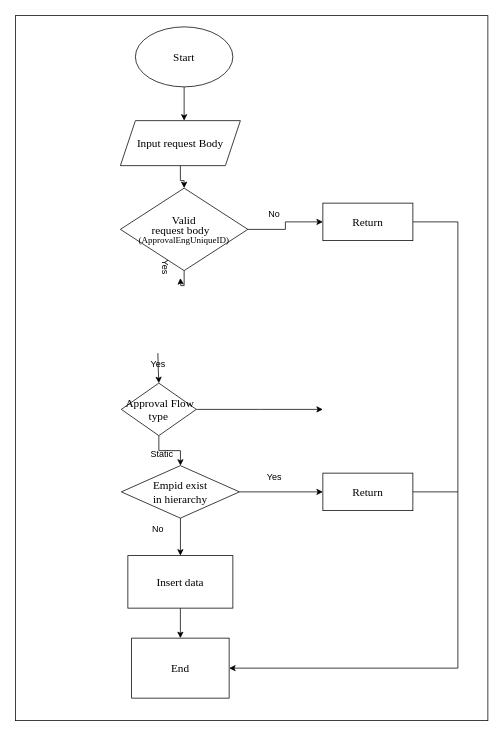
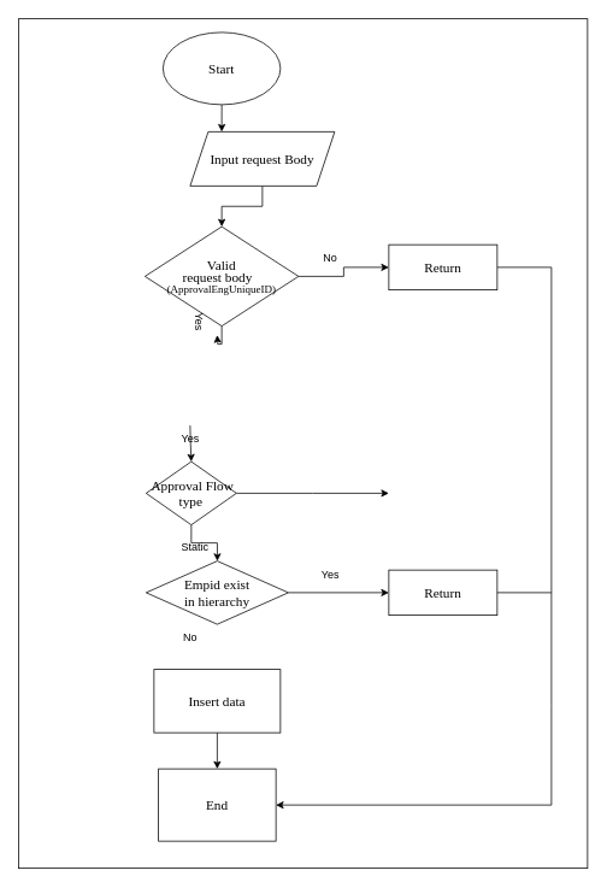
  <mxCell id="0" />
  <mxCell id="1" parent="0" />
  <mxCell id="2" value="" style="rounded=0;whiteSpace=wrap;html=1;" parent="1" vertex="1"><mxGeometry x="20" y="20" width="630" height="940" as="geometry" /></mxCell>
  <mxCell id="3" value="" style="edgeStyle=orthogonalEdgeStyle;rounded=0;orthogonalLoop=1;jettySize=auto;html=1;" parent="1" source="4" target="6" edge="1"><mxGeometry relative="1" as="geometry"><Array as="points"><mxPoint x="245" y="160" /><mxPoint x="245" y="160" /></Array></mxGeometry></mxCell>
  <mxCell id="4" value="&lt;font style=&quot;font-size: 15px;&quot; face=&quot;Times New Roman&quot;&gt;Start&lt;/font&gt;" style="ellipse;whiteSpace=wrap;html=1;align=center;" parent="1" vertex="1"><mxGeometry x="180" y="35" width="130" height="80" as="geometry" /></mxCell>
  <mxCell id="5" value="" style="edgeStyle=orthogonalEdgeStyle;rounded=0;orthogonalLoop=1;jettySize=auto;html=1;" parent="1" source="6" target="9" edge="1"><mxGeometry relative="1" as="geometry" /></mxCell>
- <mxCell id="6" value="&lt;font face=&quot;Times New Roman&quot; style=&quot;font-size: 15px;&quot;&gt;Input request Body&lt;/font&gt;" style="shape=parallelogram;perimeter=parallelogramPerimeter;whiteSpace=wrap;html=1;fixedSize=1;" parent="1" vertex="1"><mxGeometry x="160" y="160" width="160" height="60" as="geometry" /></mxCell>
+ <mxCell id="6" value="&lt;font face=&quot;Times New Roman&quot; style=&quot;font-size: 15px;&quot;&gt;Input request Body&lt;/font&gt;" style="shape=parallelogram;perimeter=parallelogramPerimeter;whiteSpace=wrap;html=1;fixedSize=1;" parent="1" vertex="1"><mxGeometry x="210" y="145" width="160" height="60" as="geometry" /></mxCell>
  <mxCell id="7" value="" style="edgeStyle=orthogonalEdgeStyle;rounded=0;orthogonalLoop=1;jettySize=auto;html=1;" parent="1" source="9" edge="1"><mxGeometry relative="1" as="geometry"><mxPoint x="240" y="370" as="targetPoint" /></mxGeometry></mxCell>
  <mxCell id="8" style="edgeStyle=orthogonalEdgeStyle;rounded=0;orthogonalLoop=1;jettySize=auto;html=1;entryX=0;entryY=0.5;entryDx=0;entryDy=0;" parent="1" source="9" target="18" edge="1"><mxGeometry relative="1" as="geometry"><mxPoint x="430" y="295" as="targetPoint" /></mxGeometry></mxCell>
  <mxCell id="9" value="&lt;p style=&quot;line-height: 100%;&quot;&gt;&lt;font face=&quot;Times New Roman&quot;&gt;&lt;font style=&quot;font-size: 15px;&quot;&gt;Valid&lt;br&gt;request body&lt;/font&gt;&amp;nbsp; &amp;nbsp; (ApprovalEngUniqueID)&lt;/font&gt;&lt;/p&gt;" style="rhombus;whiteSpace=wrap;html=1;direction=west;" parent="1" vertex="1"><mxGeometry x="160" y="250" width="170" height="110" as="geometry" /></mxCell>
  <mxCell id="10" style="edgeStyle=orthogonalEdgeStyle;rounded=0;orthogonalLoop=1;jettySize=auto;html=1;" parent="1" target="21" edge="1"><mxGeometry relative="1" as="geometry"><mxPoint x="210" y="470" as="sourcePoint" /></mxGeometry></mxCell>
  <mxCell id="11" value="Yes" style="text;html=1;align=center;verticalAlign=middle;resizable=0;points=[];autosize=1;strokeColor=none;fillColor=none;" parent="1" vertex="1"><mxGeometry x="190" y="470" width="40" height="30" as="geometry" /></mxCell>
  <mxCell id="12" value="No" style="text;html=1;align=center;verticalAlign=middle;resizable=0;points=[];autosize=1;strokeColor=none;fillColor=none;" parent="1" vertex="1"><mxGeometry x="345" y="270" width="40" height="30" as="geometry" /></mxCell>
  <mxCell id="13" value="Yes" style="text;html=1;align=center;verticalAlign=middle;resizable=0;points=[];autosize=1;strokeColor=none;fillColor=none;rotation=90;" parent="1" vertex="1"><mxGeometry x="200" y="340" width="40" height="30" as="geometry" /></mxCell>
  <mxCell id="14" style="edgeStyle=orthogonalEdgeStyle;rounded=0;orthogonalLoop=1;jettySize=auto;html=1;entryX=0.5;entryY=0;entryDx=0;entryDy=0;" parent="1" source="15" target="16" edge="1"><mxGeometry relative="1" as="geometry" /></mxCell>
  <mxCell id="15" value="&lt;font face=&quot;Times New Roman&quot;&gt;&lt;span style=&quot;font-size: 15px;&quot;&gt;Insert data&lt;/span&gt;&lt;/font&gt;" style="rounded=0;whiteSpace=wrap;html=1;" parent="1" vertex="1"><mxGeometry x="170" y="740" width="140" height="70" as="geometry" /></mxCell>
  <mxCell id="16" value="&lt;font face=&quot;Times New Roman&quot;&gt;&lt;span style=&quot;font-size: 15px;&quot;&gt;End&lt;/span&gt;&lt;/font&gt;" style="whiteSpace=wrap;html=1;align=center;rounded=0;" parent="1" vertex="1"><mxGeometry x="175" y="850" width="130" height="80" as="geometry" /></mxCell>
  <mxCell id="17" value="" style="endArrow=classic;html=1;rounded=0;entryX=1;entryY=0.5;entryDx=0;entryDy=0;exitX=1;exitY=0.5;exitDx=0;exitDy=0;" parent="1" source="18" target="16" edge="1"><mxGeometry width="50" height="50" relative="1" as="geometry"><mxPoint x="550" y="295" as="sourcePoint" /><mxPoint x="360" y="980" as="targetPoint" /><Array as="points"><mxPoint x="610" y="295" /><mxPoint x="610" y="780" /><mxPoint x="610" y="890" /></Array></mxGeometry></mxCell>
  <mxCell id="18" value="&lt;font face=&quot;Times New Roman&quot; style=&quot;font-size: 15px;&quot;&gt;Return&lt;/font&gt;" style="rounded=0;whiteSpace=wrap;html=1;" parent="1" vertex="1"><mxGeometry x="430" y="270" width="120" height="50" as="geometry" /></mxCell>
  <mxCell id="19" style="edgeStyle=orthogonalEdgeStyle;rounded=0;orthogonalLoop=1;jettySize=auto;html=1;entryX=0;entryY=0.5;entryDx=0;entryDy=0;" parent="1" source="21" edge="1"><mxGeometry relative="1" as="geometry"><mxPoint x="430" y="545" as="targetPoint" /></mxGeometry></mxCell>
  <mxCell id="20" style="edgeStyle=orthogonalEdgeStyle;rounded=0;orthogonalLoop=1;jettySize=auto;html=1;" parent="1" source="21" target="25" edge="1"><mxGeometry relative="1" as="geometry" /></mxCell>
  <mxCell id="21" value="&lt;font face=&quot;Times New Roman&quot; style=&quot;font-size: 15px;&quot;&gt;&amp;nbsp;Approval Flow type&lt;br&gt;&lt;/font&gt;" style="rhombus;whiteSpace=wrap;html=1;" parent="1" vertex="1"><mxGeometry x="161.25" y="510" width="100" height="70" as="geometry" /></mxCell>
  <mxCell id="22" value="Static" style="text;html=1;align=center;verticalAlign=middle;resizable=0;points=[];autosize=1;strokeColor=none;fillColor=none;" parent="1" vertex="1"><mxGeometry x="190" y="590" width="50" height="30" as="geometry" /></mxCell>
  <mxCell id="23" style="edgeStyle=orthogonalEdgeStyle;rounded=0;orthogonalLoop=1;jettySize=auto;html=1;" parent="1" source="25" target="26" edge="1"><mxGeometry relative="1" as="geometry" /></mxCell>
- <mxCell id="24" style="edgeStyle=orthogonalEdgeStyle;rounded=0;orthogonalLoop=1;jettySize=auto;html=1;" parent="1" source="25" target="15" edge="1"><mxGeometry relative="1" as="geometry" /></mxCell>
  <mxCell id="25" value="&lt;font face=&quot;Times New Roman&quot; style=&quot;font-size: 15px;&quot;&gt;Empid exist&lt;br&gt;in hierarchy&lt;br&gt;&lt;/font&gt;" style="rhombus;whiteSpace=wrap;html=1;" parent="1" vertex="1"><mxGeometry x="161.25" y="620" width="157.5" height="70" as="geometry" /></mxCell>
  <mxCell id="26" value="&lt;font face=&quot;Times New Roman&quot; style=&quot;font-size: 15px;&quot;&gt;Return&lt;/font&gt;" style="rounded=0;whiteSpace=wrap;html=1;" parent="1" vertex="1"><mxGeometry x="430" y="630" width="120" height="50" as="geometry" /></mxCell>
  <mxCell id="27" value="" style="endArrow=none;html=1;rounded=0;exitX=1;exitY=0.5;exitDx=0;exitDy=0;" parent="1" edge="1"><mxGeometry width="50" height="50" relative="1" as="geometry"><mxPoint x="550" y="655" as="sourcePoint" /><mxPoint x="610" y="655" as="targetPoint" /><Array as="points" /></mxGeometry></mxCell>
  <mxCell id="28" value="Yes" style="text;html=1;align=center;verticalAlign=middle;resizable=0;points=[];autosize=1;strokeColor=none;fillColor=none;" parent="1" vertex="1"><mxGeometry x="345" y="620" width="40" height="30" as="geometry" /></mxCell>
  <mxCell id="29" value="No" style="text;html=1;align=center;verticalAlign=middle;resizable=0;points=[];autosize=1;strokeColor=none;fillColor=none;" parent="1" vertex="1"><mxGeometry x="190" y="690" width="40" height="30" as="geometry" /></mxCell>
